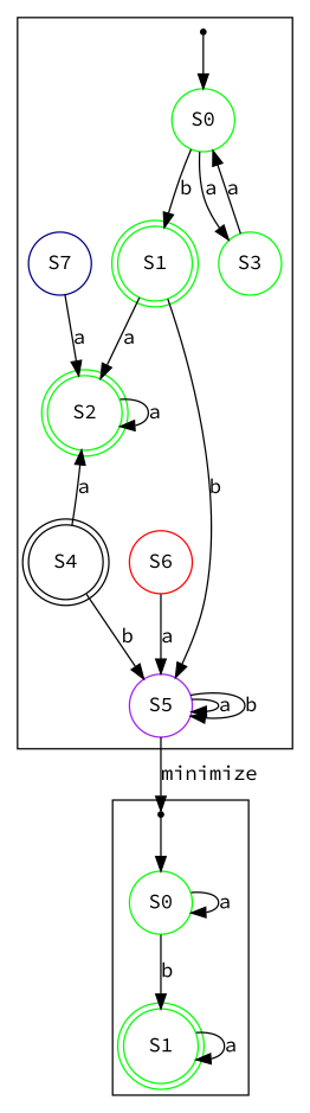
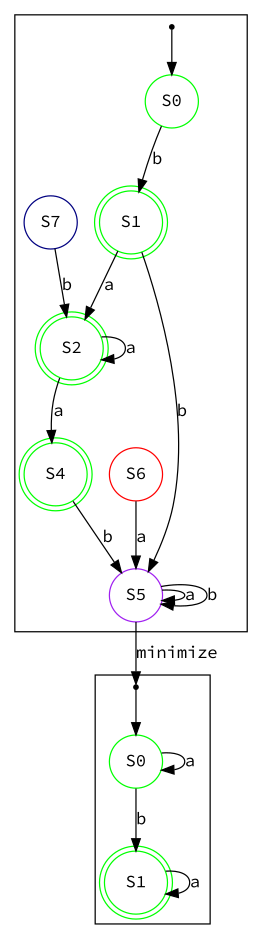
  digraph {
    compound=true
    fontname="Source Code Pro"
    node [color=green fontname="Source Code Pro" shape=circle]
    edge [fontname="Source Code Pro"]
    n1 [label=S0]
    n2 [label=S1 shape=doublecircle]
-   n3 [label=S3]
    initI0 [shape=point color=""]
    n5 [label=S2 shape=doublecircle]
    n6 [color=purple label=S5]
-   n7 [color=black label=S4 shape=doublecircle]
+   n7 [label=S4 shape=doublecircle]
    n8 [color=red label=S6]
    n9 [color=navy label=S7]
    n10 [label=S0]
    n11 [label=S1 shape=doublecircle]
    miniI0 [shape=point color=""]
    subgraph cluster_1 {
      n1
      n2
-     n3
      initI0
      n5
      n6
      n7
      n8
      n9
    }
    subgraph cluster_2 {
      n10
      n11
      miniI0
    }
    n1 -> n2 [label=b]
-   n1 -> n3 [label=a]
    n2 -> n5 [label=a]
    n2 -> n6 [label=b]
-   n3 -> n1 [label=a]
    initI0 -> n1
    n5 -> n5 [label=a]
    n6 -> n6 [label=a]
    n6 -> n6 [label=b]
    n6 -> miniI0 [label=minimize]
-   n7 -> n5 [label=a]
+   n5 -> n7 [label=a]
    n7 -> n6 [label=b]
    n8 -> n6 [label=a]
-   n9 -> n5 [label=a]
+   n9 -> n5 [label=b]
    n10 -> n10 [label=a]
    n10 -> n11 [label=b]
    n11 -> n11 [label=a]
    miniI0 -> n10
  }
